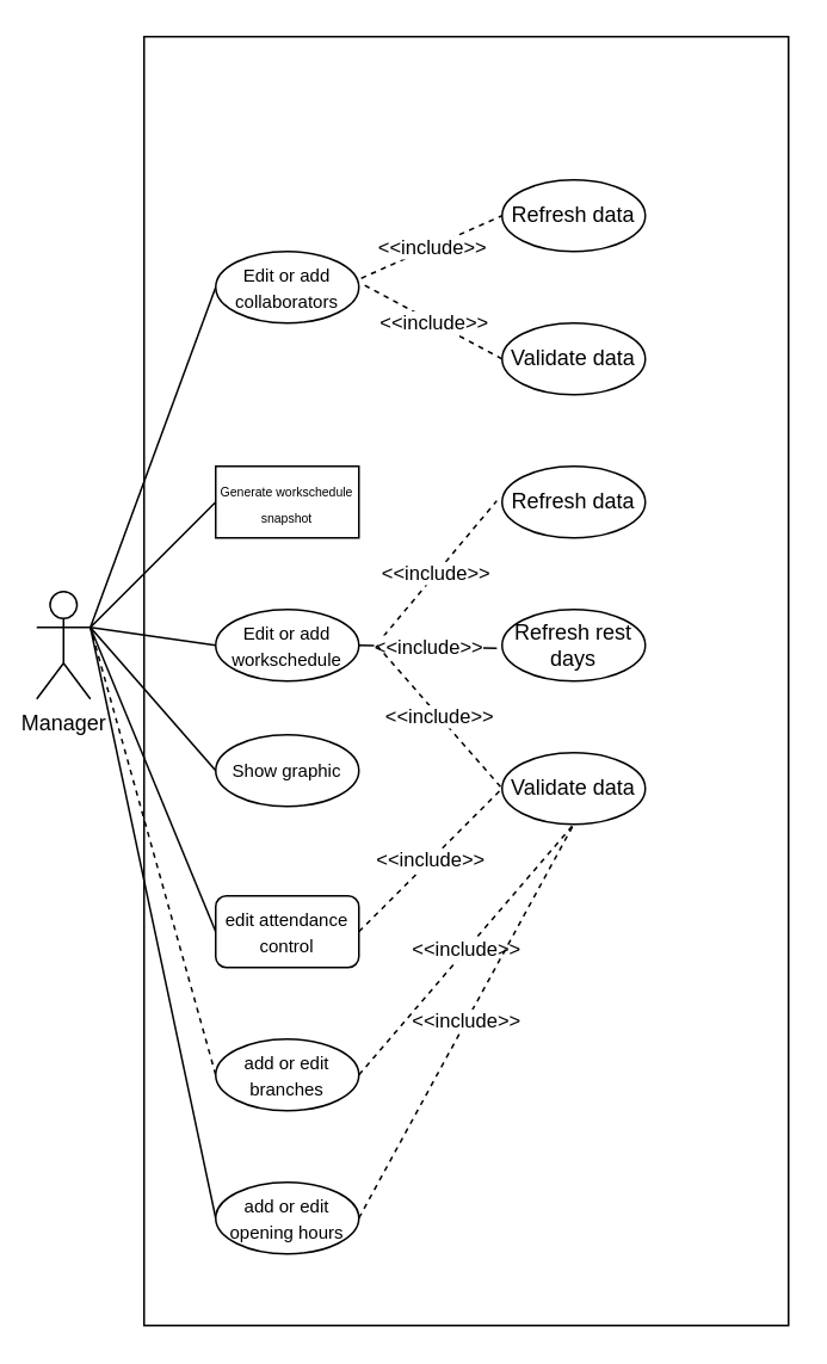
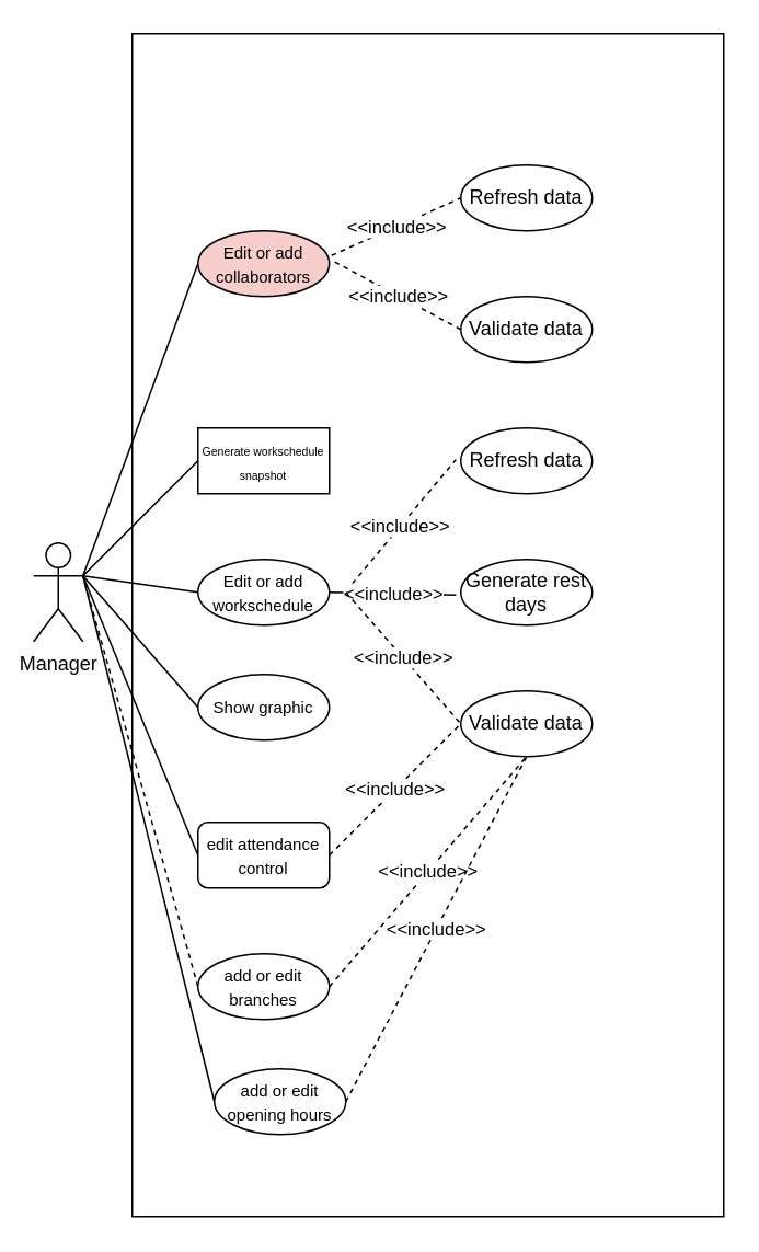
  <mxCell id="0" />
  <mxCell id="1" parent="0" />
  <mxCell id="2" value="" style="rounded=0;whiteSpace=wrap;html=1;fillColor=none;" vertex="1" parent="1"><mxGeometry x="80" y="20" width="360" height="720" as="geometry" /></mxCell>
  <mxCell id="3" style="edgeStyle=none;rounded=0;orthogonalLoop=1;jettySize=auto;html=1;endArrow=none;endFill=0;exitX=0;exitY=0.5;exitDx=0;exitDy=0;" edge="1" parent="1" source="5"><mxGeometry relative="1" as="geometry"><mxPoint x="50" y="350" as="targetPoint" /></mxGeometry></mxCell>
  <mxCell id="4" value="&amp;lt;&amp;lt;include&amp;gt;&amp;gt;" style="edgeStyle=none;rounded=0;orthogonalLoop=1;jettySize=auto;html=1;entryX=0;entryY=0.5;entryDx=0;entryDy=0;endArrow=none;endFill=0;dashed=1;exitX=1.016;exitY=0.374;exitDx=0;exitDy=0;exitPerimeter=0;" edge="1" parent="1" source="5" target="6"><mxGeometry relative="1" as="geometry" /></mxCell>
- <mxCell id="5" value="&lt;font style=&quot;font-size: 10px&quot;&gt;Edit or add collaborators&lt;/font&gt;" style="ellipse;whiteSpace=wrap;html=1;" vertex="1" parent="1"><mxGeometry x="120" y="140" width="80" height="40" as="geometry" /></mxCell>
+ <mxCell id="5" value="&lt;font style=&quot;font-size: 10px&quot;&gt;Edit or add collaborators&lt;/font&gt;" style="ellipse;whiteSpace=wrap;html=1;fillColor=#f8cecc;" vertex="1" parent="1"><mxGeometry x="120" y="140" width="80" height="40" as="geometry" /></mxCell>
  <mxCell id="6" value="Refresh data" style="ellipse;whiteSpace=wrap;html=1;" vertex="1" parent="1"><mxGeometry x="280" y="100" width="80" height="40" as="geometry" /></mxCell>
  <mxCell id="7" value="Validate data" style="ellipse;whiteSpace=wrap;html=1;" vertex="1" parent="1"><mxGeometry x="280" y="180" width="80" height="40" as="geometry" /></mxCell>
  <mxCell id="8" style="edgeStyle=none;rounded=0;orthogonalLoop=1;jettySize=auto;html=1;exitX=0;exitY=0.5;exitDx=0;exitDy=0;endArrow=none;endFill=0;" edge="1" parent="1" source="9"><mxGeometry relative="1" as="geometry"><mxPoint x="50" y="350" as="targetPoint" /></mxGeometry></mxCell>
  <mxCell id="9" value="&lt;font style=&quot;font-size: 10px&quot;&gt;Edit or add workschedule&lt;/font&gt;" style="ellipse;whiteSpace=wrap;html=1;" vertex="1" parent="1"><mxGeometry x="120" y="340" width="80" height="40" as="geometry" /></mxCell>
  <mxCell id="10" style="edgeStyle=none;rounded=0;orthogonalLoop=1;jettySize=auto;html=1;entryX=1;entryY=0.333;entryDx=0;entryDy=0;entryPerimeter=0;endArrow=none;endFill=0;exitX=0;exitY=0.5;exitDx=0;exitDy=0;dashed=1;" edge="1" parent="1" source="11" target="12"><mxGeometry relative="1" as="geometry" /></mxCell>
  <mxCell id="11" value="&lt;font style=&quot;font-size: 10px&quot;&gt;add or edit branches&lt;br&gt;&lt;/font&gt;" style="ellipse;whiteSpace=wrap;html=1;" vertex="1" parent="1"><mxGeometry x="120" y="580" width="80" height="40" as="geometry" /></mxCell>
  <mxCell id="12" value="Manager" style="shape=umlActor;verticalLabelPosition=bottom;verticalAlign=top;html=1;outlineConnect=0;" vertex="1" parent="1"><mxGeometry x="20" y="330" width="30" height="60" as="geometry" /></mxCell>
  <mxCell id="13" value="&amp;lt;&amp;lt;include&amp;gt;&amp;gt;" style="edgeStyle=none;rounded=0;orthogonalLoop=1;jettySize=auto;html=1;entryX=0;entryY=0.5;entryDx=0;entryDy=0;endArrow=none;endFill=0;dashed=1;" edge="1" parent="1" target="7"><mxGeometry relative="1" as="geometry"><mxPoint x="203.282" y="158.906" as="sourcePoint" /><mxPoint x="290" y="130" as="targetPoint" /></mxGeometry></mxCell>
  <mxCell id="14" value="Refresh data" style="ellipse;whiteSpace=wrap;html=1;" vertex="1" parent="1"><mxGeometry x="280" y="260" width="80" height="40" as="geometry" /></mxCell>
- <mxCell id="15" value="Refresh rest days" style="ellipse;whiteSpace=wrap;html=1;" vertex="1" parent="1"><mxGeometry x="280" y="340" width="80" height="40" as="geometry" /></mxCell>
+ <mxCell id="15" value="Generate rest days" style="ellipse;whiteSpace=wrap;html=1;" vertex="1" parent="1"><mxGeometry x="280" y="340" width="80" height="40" as="geometry" /></mxCell>
  <mxCell id="16" value="Validate data" style="ellipse;whiteSpace=wrap;html=1;" vertex="1" parent="1"><mxGeometry x="280" y="420" width="80" height="40" as="geometry" /></mxCell>
  <mxCell id="17" value="&amp;lt;&amp;lt;include&amp;gt;&amp;gt;" style="edgeStyle=none;rounded=0;orthogonalLoop=1;jettySize=auto;html=1;entryX=-0.037;entryY=0.481;entryDx=0;entryDy=0;endArrow=none;endFill=0;dashed=1;entryPerimeter=0;" edge="1" parent="1" target="14"><mxGeometry relative="1" as="geometry"><mxPoint x="210.002" y="359.456" as="sourcePoint" /><mxPoint x="286.72" y="400.55" as="targetPoint" /></mxGeometry></mxCell>
  <mxCell id="18" value="&amp;lt;&amp;lt;include&amp;gt;&amp;gt;" style="edgeStyle=none;rounded=0;orthogonalLoop=1;jettySize=auto;html=1;entryX=-0.037;entryY=0.54;entryDx=0;entryDy=0;endArrow=none;endFill=0;dashed=0;entryPerimeter=0;exitX=1;exitY=0.5;exitDx=0;exitDy=0;" edge="1" parent="1" source="9" target="15"><mxGeometry relative="1" as="geometry"><mxPoint x="220.002" y="369.456" as="sourcePoint" /><mxPoint x="287.04" y="289.24" as="targetPoint" /></mxGeometry></mxCell>
  <mxCell id="19" value="&amp;lt;&amp;lt;include&amp;gt;&amp;gt;" style="edgeStyle=none;rounded=0;orthogonalLoop=1;jettySize=auto;html=1;entryX=0;entryY=0.5;entryDx=0;entryDy=0;endArrow=none;endFill=0;dashed=1;" edge="1" parent="1" target="16"><mxGeometry relative="1" as="geometry"><mxPoint x="210" y="360" as="sourcePoint" /><mxPoint x="297.04" y="299.24" as="targetPoint" /></mxGeometry></mxCell>
  <mxCell id="20" value="&lt;font style=&quot;font-size: 10px&quot;&gt;Show graphic&lt;/font&gt;" style="ellipse;whiteSpace=wrap;html=1;" vertex="1" parent="1"><mxGeometry x="120" y="410" width="80" height="40" as="geometry" /></mxCell>
  <mxCell id="21" value="&lt;font style=&quot;font-size: 7px&quot;&gt;Generate workschedule snapshot&lt;/font&gt;" style="whiteSpace=wrap;html=1;rounded=0;" vertex="1" parent="1"><mxGeometry x="120" y="260" width="80" height="40" as="geometry" /></mxCell>
  <mxCell id="22" style="edgeStyle=none;rounded=0;orthogonalLoop=1;jettySize=auto;html=1;exitX=0;exitY=0.5;exitDx=0;exitDy=0;endArrow=none;endFill=0;" edge="1" parent="1" source="20"><mxGeometry relative="1" as="geometry"><mxPoint x="50" y="350" as="targetPoint" /><mxPoint x="130" y="370" as="sourcePoint" /></mxGeometry></mxCell>
  <mxCell id="23" style="edgeStyle=none;rounded=0;orthogonalLoop=1;jettySize=auto;html=1;exitX=0;exitY=0.5;exitDx=0;exitDy=0;endArrow=none;endFill=0;" edge="1" parent="1" source="21"><mxGeometry relative="1" as="geometry"><mxPoint x="50" y="350" as="targetPoint" /><mxPoint x="140" y="380" as="sourcePoint" /></mxGeometry></mxCell>
  <mxCell id="24" style="rounded=0;orthogonalLoop=1;jettySize=auto;html=1;endArrow=none;endFill=0;exitX=0;exitY=0.5;exitDx=0;exitDy=0;" edge="1" parent="1" source="25"><mxGeometry relative="1" as="geometry"><mxPoint x="50" y="350" as="targetPoint" /></mxGeometry></mxCell>
  <mxCell id="25" value="&lt;font style=&quot;font-size: 10px&quot;&gt;edit attendance control&lt;/font&gt;" style="whiteSpace=wrap;html=1;rounded=1;" vertex="1" parent="1"><mxGeometry x="120" y="500" width="80" height="40" as="geometry" /></mxCell>
  <mxCell id="26" style="edgeStyle=none;rounded=0;orthogonalLoop=1;jettySize=auto;html=1;endArrow=none;endFill=0;exitX=0;exitY=0.5;exitDx=0;exitDy=0;" edge="1" parent="1" source="27"><mxGeometry relative="1" as="geometry"><mxPoint x="50" y="350" as="targetPoint" /></mxGeometry></mxCell>
- <mxCell id="27" value="&lt;font style=&quot;font-size: 10px&quot;&gt;add or edit opening hours&lt;br&gt;&lt;/font&gt;" style="ellipse;whiteSpace=wrap;html=1;" vertex="1" parent="1"><mxGeometry x="120" y="660" width="80" height="40" as="geometry" /></mxCell>
+ <mxCell id="27" value="&lt;font style=&quot;font-size: 10px&quot;&gt;add or edit opening hours&lt;br&gt;&lt;/font&gt;" style="ellipse;whiteSpace=wrap;html=1;" vertex="1" parent="1"><mxGeometry x="130" y="650" width="80" height="40" as="geometry" /></mxCell>
  <mxCell id="28" value="&amp;lt;&amp;lt;include&amp;gt;&amp;gt;" style="edgeStyle=none;rounded=0;orthogonalLoop=1;jettySize=auto;html=1;entryX=0;entryY=0.5;entryDx=0;entryDy=0;endArrow=none;endFill=0;dashed=1;exitX=1;exitY=0.5;exitDx=0;exitDy=0;" edge="1" parent="1" source="25" target="16"><mxGeometry relative="1" as="geometry"><mxPoint x="220" y="370" as="sourcePoint" /><mxPoint x="290" y="450" as="targetPoint" /></mxGeometry></mxCell>
  <mxCell id="29" value="&amp;lt;&amp;lt;include&amp;gt;&amp;gt;" style="edgeStyle=none;rounded=0;orthogonalLoop=1;jettySize=auto;html=1;entryX=0.5;entryY=1;entryDx=0;entryDy=0;endArrow=none;endFill=0;dashed=1;exitX=1;exitY=0.5;exitDx=0;exitDy=0;" edge="1" parent="1" target="16"><mxGeometry relative="1" as="geometry"><mxPoint x="200" y="600" as="sourcePoint" /><mxPoint x="280" y="520" as="targetPoint" /></mxGeometry></mxCell>
  <mxCell id="30" value="&amp;lt;&amp;lt;include&amp;gt;&amp;gt;" style="edgeStyle=none;rounded=0;orthogonalLoop=1;jettySize=auto;html=1;entryX=0.5;entryY=1;entryDx=0;entryDy=0;endArrow=none;endFill=0;dashed=1;exitX=1;exitY=0.5;exitDx=0;exitDy=0;" edge="1" parent="1" source="27" target="16"><mxGeometry relative="1" as="geometry"><mxPoint x="210" y="610" as="sourcePoint" /><mxPoint x="290" y="450" as="targetPoint" /></mxGeometry></mxCell>
